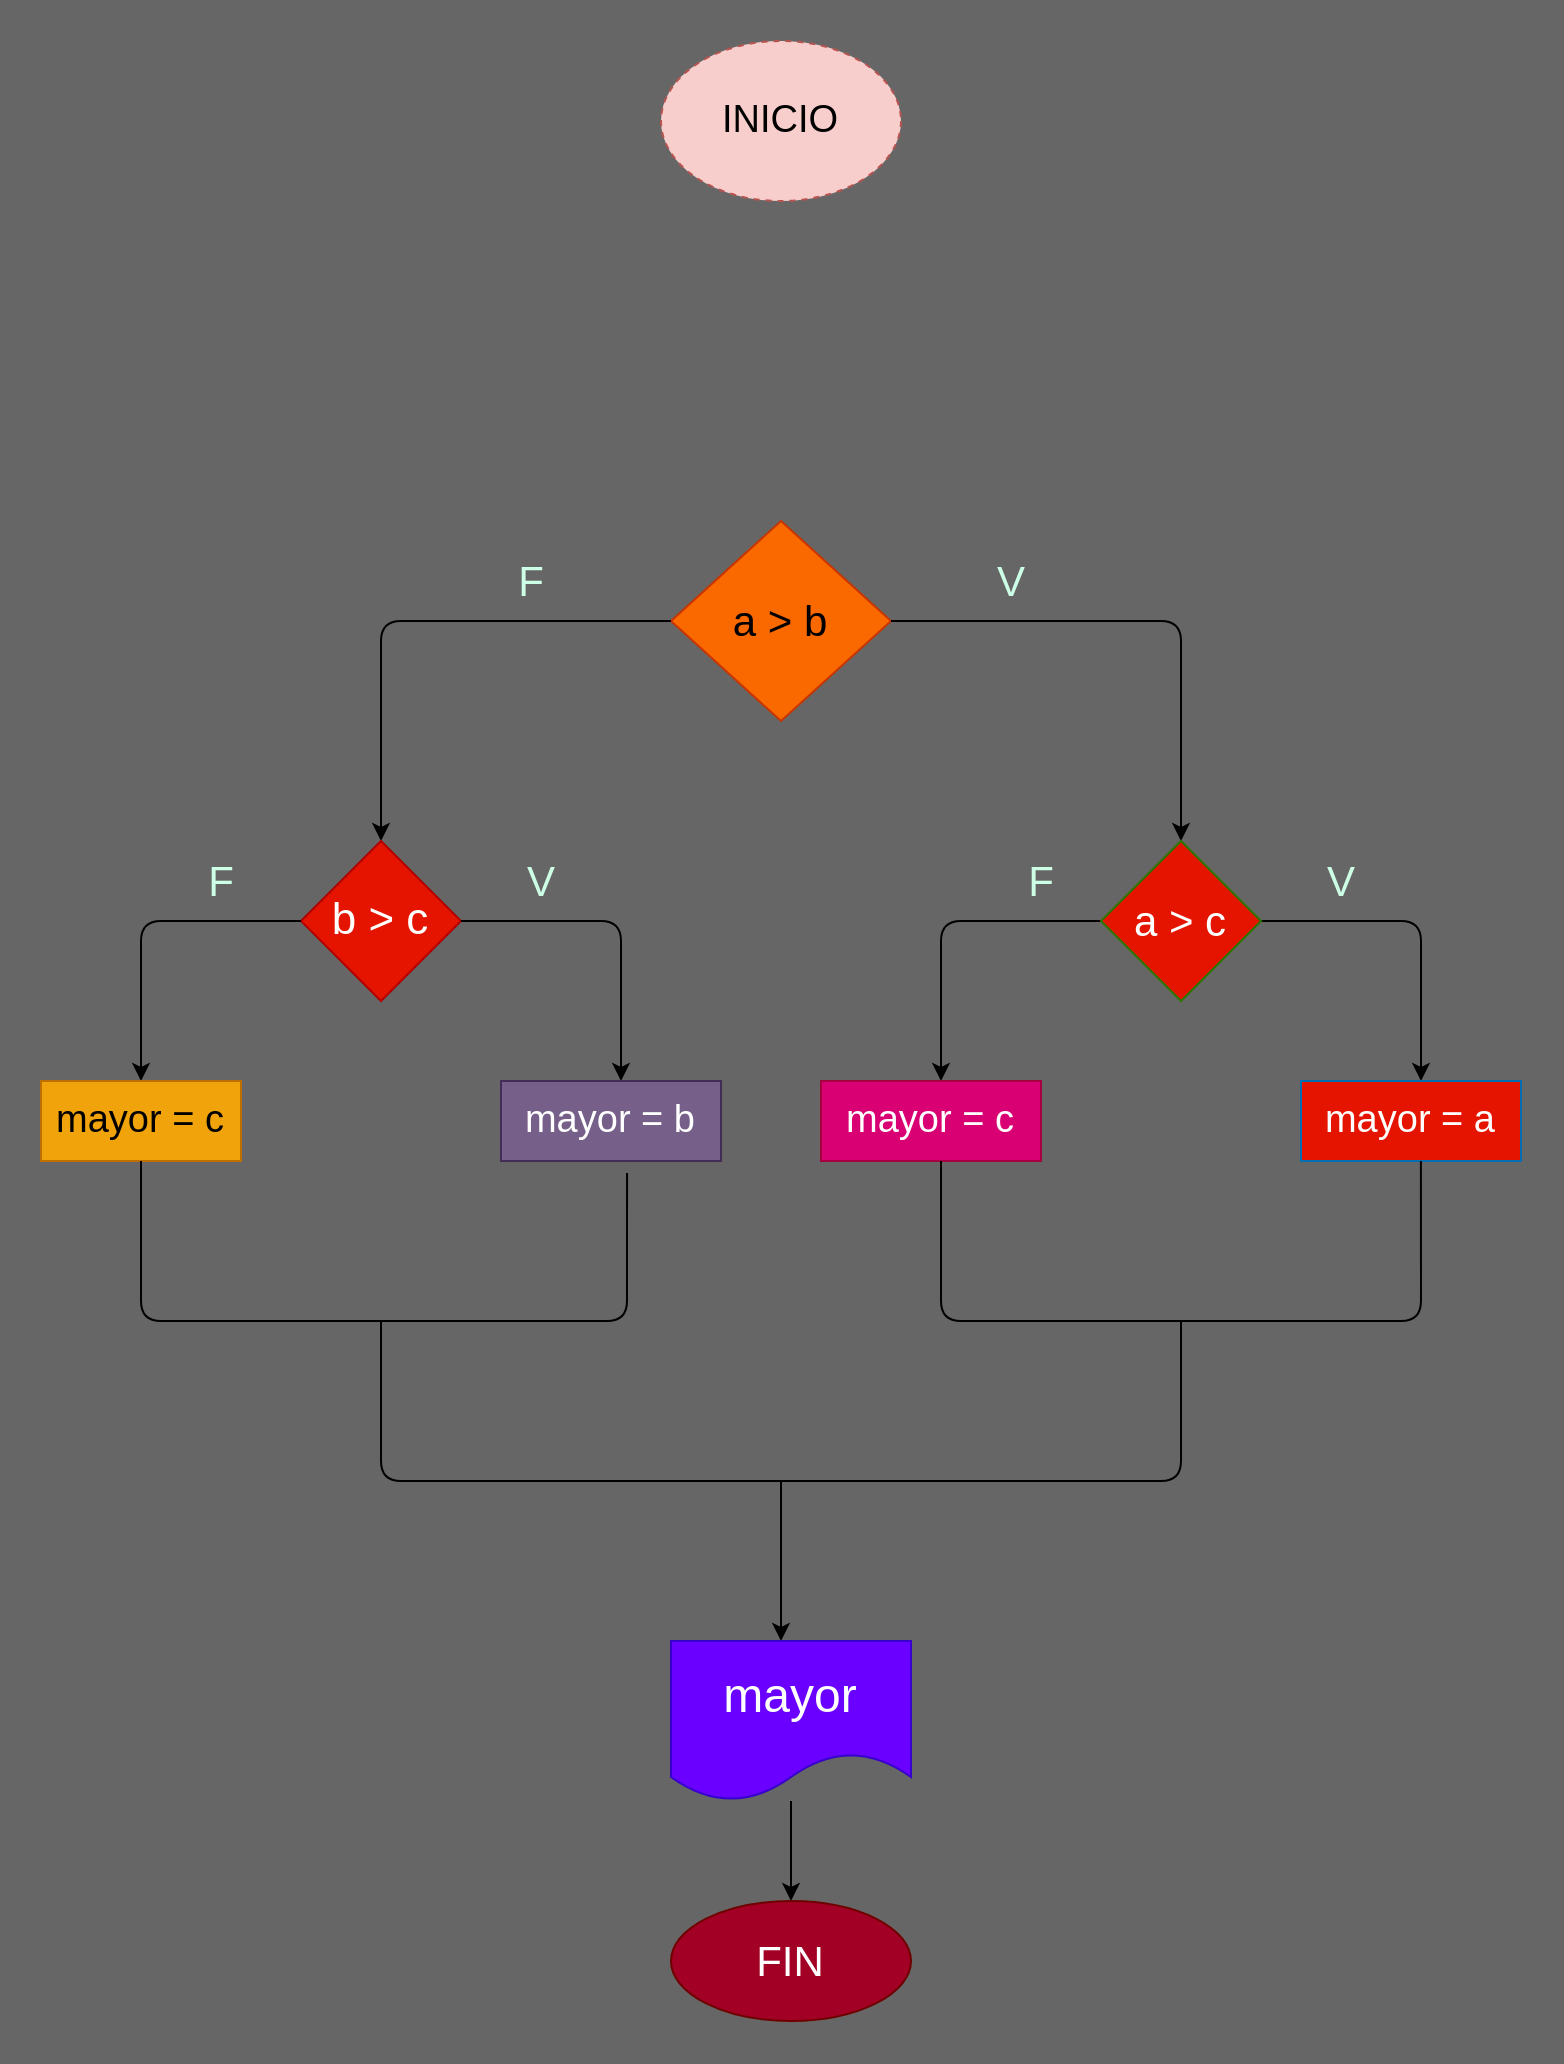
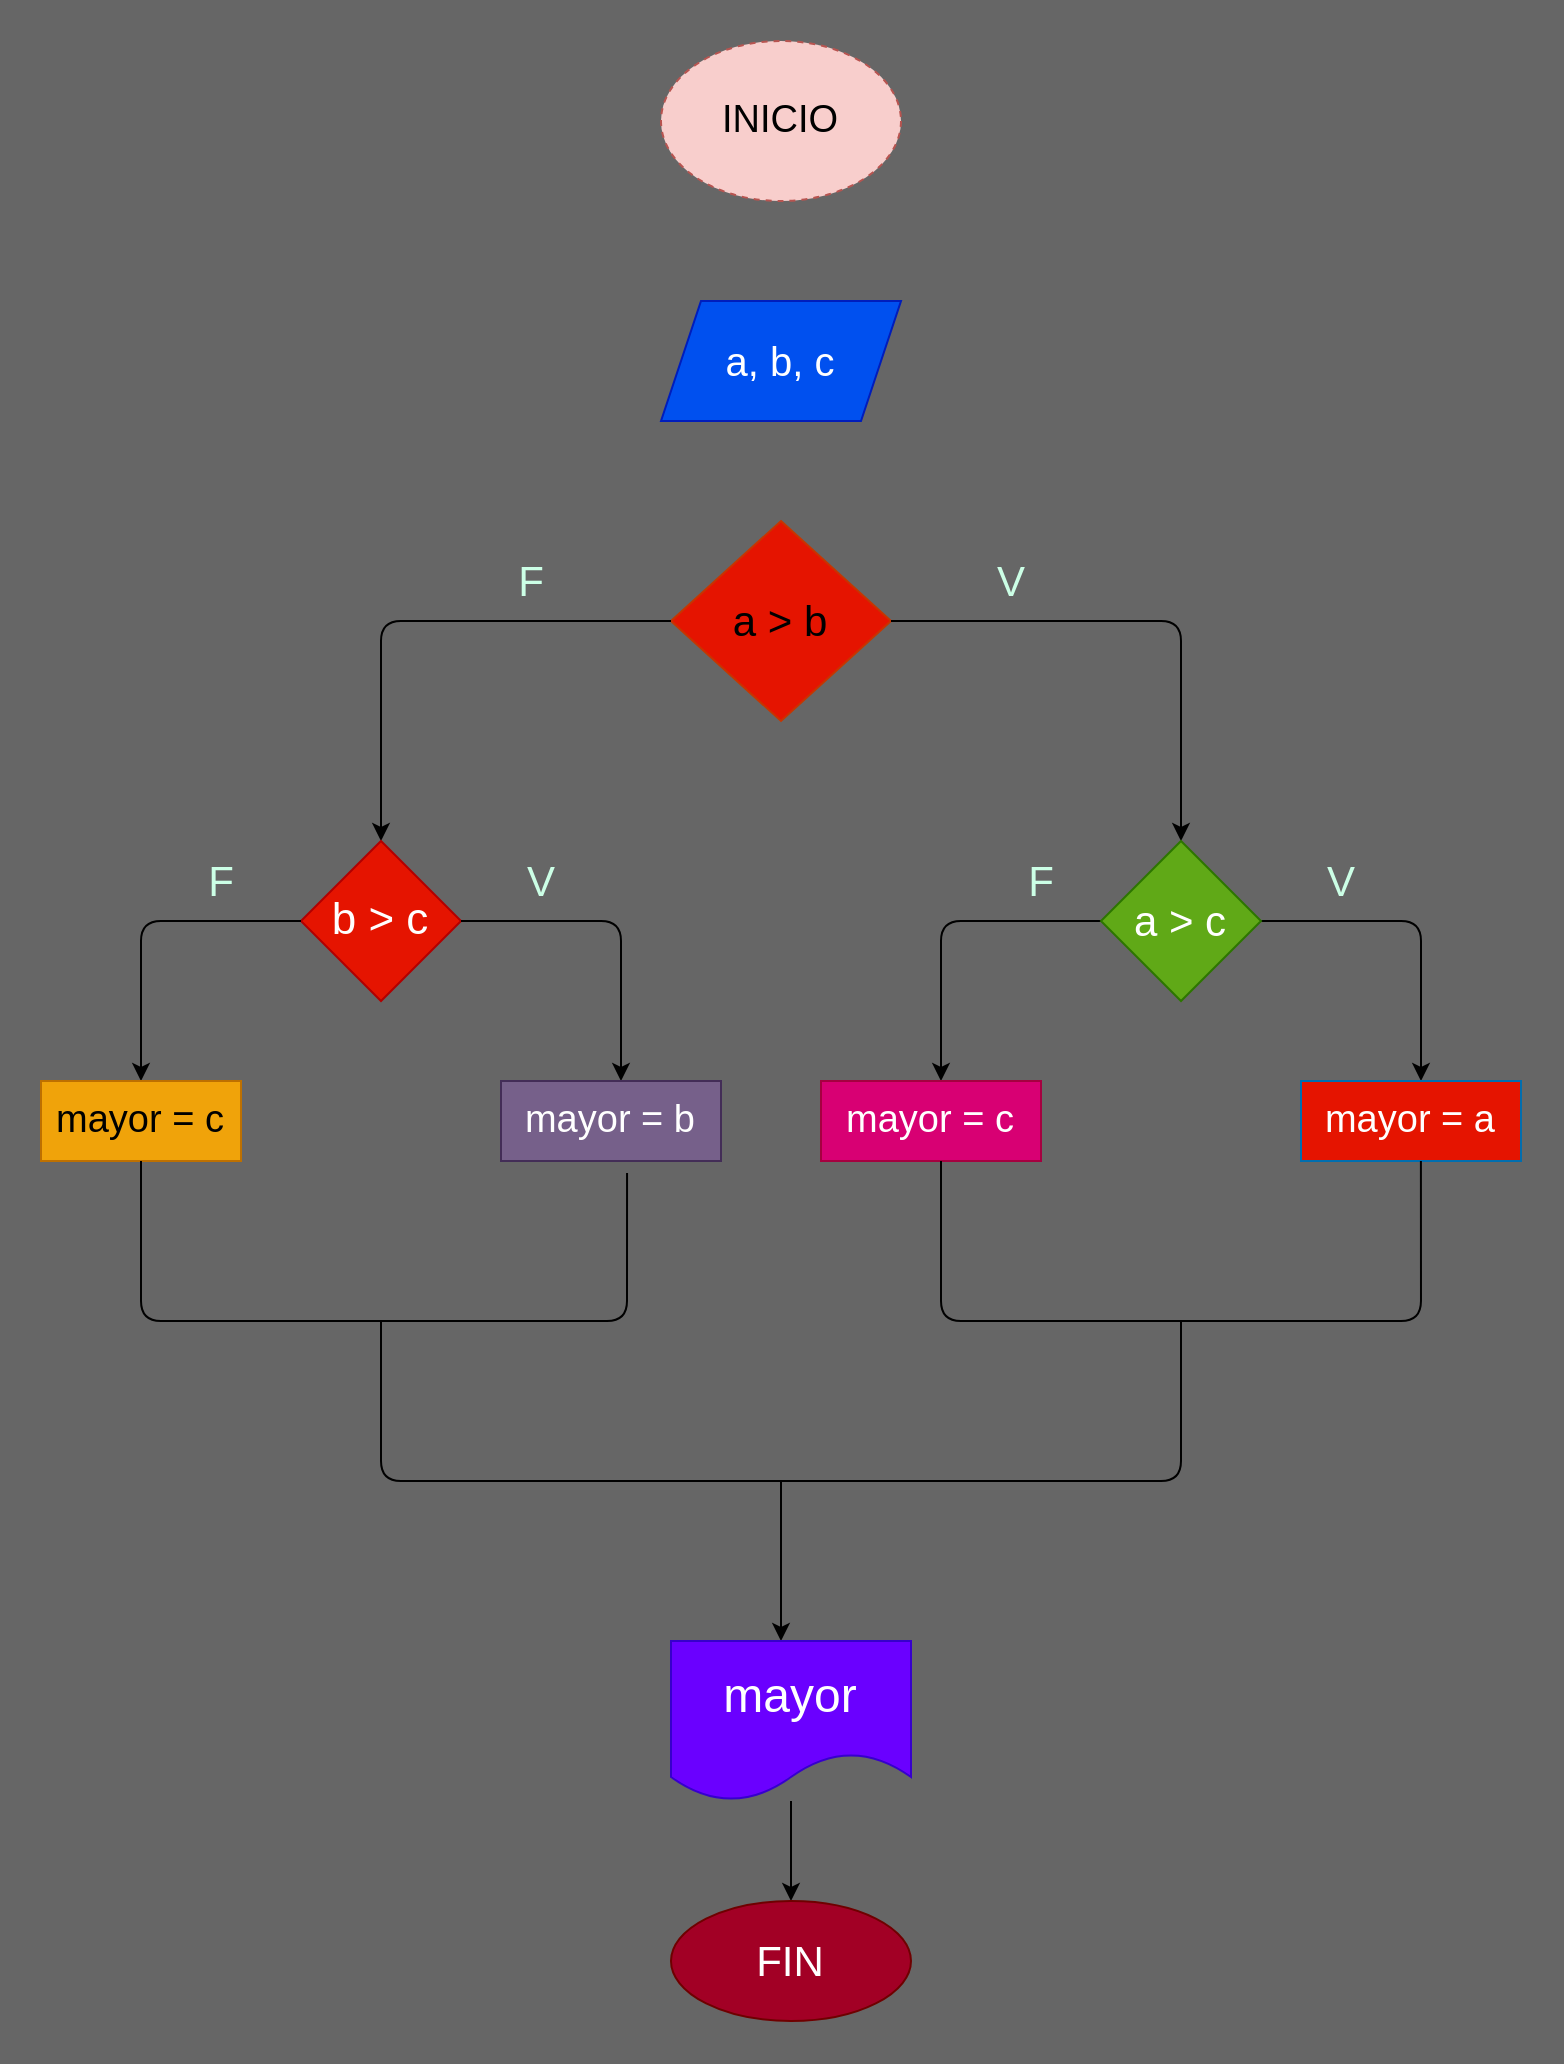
  <mxCell id="0" />
  <mxCell id="1" parent="0" />
  <mxCell id="2" value="&lt;font style=&quot;font-size: 19px&quot;&gt;INICIO&lt;/font&gt;" style="ellipse;whiteSpace=wrap;html=1;fillColor=#f8cecc;strokeColor=#b85450;dashed=1;" vertex="1" parent="1"><mxGeometry x="330" y="20" width="120" height="80" as="geometry" /></mxCell>
- <mxCell id="4" value="&lt;font style=&quot;font-size: 21px&quot;&gt;a &amp;gt; b&lt;/font&gt;" style="rhombus;whiteSpace=wrap;html=1;fillColor=#fa6800;fontColor=#000000;strokeColor=#C73500;" vertex="1" parent="1"><mxGeometry x="335" y="260" width="110" height="100" as="geometry" /></mxCell>
+ <mxCell id="3" value="&lt;font style=&quot;font-size: 20px&quot;&gt;a, b, c&lt;/font&gt;" style="shape=parallelogram;perimeter=parallelogramPerimeter;whiteSpace=wrap;html=1;fixedSize=1;fillColor=#0050ef;fontColor=#ffffff;strokeColor=#001DBC;" vertex="1" parent="1"><mxGeometry x="330" y="150" width="120" height="60" as="geometry" /></mxCell>
+ <mxCell id="4" value="&lt;font style=&quot;font-size: 21px&quot;&gt;a &amp;gt; b&lt;/font&gt;" style="rhombus;whiteSpace=wrap;html=1;fillColor=#e51400;fontColor=#000000;strokeColor=#C73500;" vertex="1" parent="1"><mxGeometry x="335" y="260" width="110" height="100" as="geometry" /></mxCell>
  <mxCell id="5" value="" style="endArrow=classic;html=1;entryX=0.5;entryY=0;entryDx=0;entryDy=0;" edge="1" parent="1" target="12"><mxGeometry width="50" height="50" relative="1" as="geometry"><mxPoint x="445" y="310" as="sourcePoint" /><mxPoint x="550" y="420" as="targetPoint" /><Array as="points"><mxPoint x="590" y="310" /></Array></mxGeometry></mxCell>
  <mxCell id="6" value="" style="endArrow=classic;html=1;entryX=0.5;entryY=0;entryDx=0;entryDy=0;" edge="1" parent="1" target="7"><mxGeometry width="50" height="50" relative="1" as="geometry"><mxPoint x="335" y="310" as="sourcePoint" /><mxPoint x="170" y="410" as="targetPoint" /><Array as="points"><mxPoint x="190" y="310" /></Array></mxGeometry></mxCell>
  <mxCell id="7" value="&lt;font style=&quot;font-size: 22px&quot;&gt;b &amp;gt; c&lt;/font&gt;" style="rhombus;whiteSpace=wrap;html=1;fillColor=#e51400;fontColor=#ffffff;strokeColor=#B20000;" vertex="1" parent="1"><mxGeometry x="150" y="420" width="80" height="80" as="geometry" /></mxCell>
  <mxCell id="8" value="" style="endArrow=classic;html=1;" edge="1" parent="1"><mxGeometry width="50" height="50" relative="1" as="geometry"><mxPoint x="230" y="460" as="sourcePoint" /><mxPoint x="310" y="540" as="targetPoint" /><Array as="points"><mxPoint x="310" y="460" /></Array></mxGeometry></mxCell>
  <mxCell id="9" value="" style="endArrow=classic;html=1;" edge="1" parent="1"><mxGeometry width="50" height="50" relative="1" as="geometry"><mxPoint x="150" y="460" as="sourcePoint" /><mxPoint x="70" y="540" as="targetPoint" /><Array as="points"><mxPoint x="70" y="460" /></Array></mxGeometry></mxCell>
  <mxCell id="10" value="" style="endArrow=classic;html=1;startArrow=none;" edge="1" parent="1" source="12"><mxGeometry width="50" height="50" relative="1" as="geometry"><mxPoint x="590" y="460" as="sourcePoint" /><mxPoint x="710" y="540" as="targetPoint" /><Array as="points"><mxPoint x="710" y="460" /></Array></mxGeometry></mxCell>
  <mxCell id="11" value="" style="endArrow=classic;html=1;" edge="1" parent="1"><mxGeometry width="50" height="50" relative="1" as="geometry"><mxPoint x="550" y="460" as="sourcePoint" /><mxPoint x="470" y="540" as="targetPoint" /><Array as="points"><mxPoint x="470" y="460" /></Array></mxGeometry></mxCell>
- <mxCell id="12" value="&lt;font style=&quot;font-size: 21px&quot;&gt;a &amp;gt; c&lt;/font&gt;" style="rhombus;whiteSpace=wrap;html=1;fillColor=#e51400;strokeColor=#2D7600;fontColor=#ffffff;" vertex="1" parent="1"><mxGeometry x="550" y="420" width="80" height="80" as="geometry" /></mxCell>
+ <mxCell id="12" value="&lt;font style=&quot;font-size: 21px&quot;&gt;a &amp;gt; c&lt;/font&gt;" style="rhombus;whiteSpace=wrap;html=1;fillColor=#60a917;strokeColor=#2D7600;fontColor=#ffffff;" vertex="1" parent="1"><mxGeometry x="550" y="420" width="80" height="80" as="geometry" /></mxCell>
  <mxCell id="13" value="&lt;font style=&quot;font-size: 19px&quot;&gt;mayor = b&lt;/font&gt;" style="rounded=0;whiteSpace=wrap;html=1;fillColor=#76608a;fontColor=#ffffff;strokeColor=#432D57;" vertex="1" parent="1"><mxGeometry x="250" y="540" width="110" height="40" as="geometry" /></mxCell>
  <mxCell id="14" value="&lt;font style=&quot;font-size: 19px&quot;&gt;mayor = c&lt;/font&gt;" style="rounded=0;whiteSpace=wrap;html=1;fillColor=#f0a30a;fontColor=#000000;strokeColor=#BD7000;" vertex="1" parent="1"><mxGeometry x="20" y="540" width="100" height="40" as="geometry" /></mxCell>
  <mxCell id="15" value="&lt;font style=&quot;font-size: 19px&quot;&gt;mayor = c&lt;/font&gt;" style="rounded=0;whiteSpace=wrap;html=1;fillColor=#d80073;fontColor=#ffffff;strokeColor=#A50040;" vertex="1" parent="1"><mxGeometry x="410" y="540" width="110" height="40" as="geometry" /></mxCell>
  <mxCell id="16" value="&lt;font style=&quot;font-size: 19px&quot;&gt;mayor = a&lt;/font&gt;" style="rounded=0;whiteSpace=wrap;html=1;fillColor=#e51400;fontColor=#ffffff;strokeColor=#006EAF;" vertex="1" parent="1"><mxGeometry x="650" y="540" width="110" height="40" as="geometry" /></mxCell>
  <mxCell id="17" value="" style="endArrow=none;html=1;entryX=0.573;entryY=1.15;entryDx=0;entryDy=0;entryPerimeter=0;" edge="1" parent="1" target="13"><mxGeometry width="50" height="50" relative="1" as="geometry"><mxPoint x="70" y="580" as="sourcePoint" /><mxPoint x="120" y="530" as="targetPoint" /><Array as="points"><mxPoint x="70" y="660" /><mxPoint x="190" y="660" /><mxPoint x="313" y="660" /></Array></mxGeometry></mxCell>
  <mxCell id="18" value="" style="endArrow=none;html=1;entryX=0.545;entryY=1;entryDx=0;entryDy=0;entryPerimeter=0;" edge="1" parent="1" target="16"><mxGeometry width="50" height="50" relative="1" as="geometry"><mxPoint x="470" y="580" as="sourcePoint" /><mxPoint x="710" y="590" as="targetPoint" /><Array as="points"><mxPoint x="470" y="660" /><mxPoint x="590" y="660" /><mxPoint x="710" y="660" /></Array></mxGeometry></mxCell>
  <mxCell id="19" value="" style="endArrow=none;html=1;" edge="1" parent="1"><mxGeometry width="50" height="50" relative="1" as="geometry"><mxPoint x="190" y="660" as="sourcePoint" /><mxPoint x="590" y="660" as="targetPoint" /><Array as="points"><mxPoint x="190" y="740" /><mxPoint x="390" y="740" /><mxPoint x="590" y="740" /></Array></mxGeometry></mxCell>
  <mxCell id="20" value="" style="endArrow=classic;html=1;" edge="1" parent="1"><mxGeometry width="50" height="50" relative="1" as="geometry"><mxPoint x="390" y="740" as="sourcePoint" /><mxPoint x="390" y="820" as="targetPoint" /></mxGeometry></mxCell>
  <mxCell id="21" value="" style="edgeStyle=none;html=1;" edge="1" parent="1" source="22"><mxGeometry relative="1" as="geometry"><mxPoint x="395" y="950" as="targetPoint" /></mxGeometry></mxCell>
  <mxCell id="22" value="&lt;font style=&quot;font-size: 24px&quot;&gt;mayor&lt;/font&gt;" style="shape=document;whiteSpace=wrap;html=1;boundedLbl=1;fillColor=#6a00ff;fontColor=#ffffff;strokeColor=#3700CC;" vertex="1" parent="1"><mxGeometry x="335" y="820" width="120" height="80" as="geometry" /></mxCell>
  <mxCell id="23" value="&lt;font style=&quot;font-size: 21px&quot;&gt;FIN&lt;/font&gt;" style="ellipse;whiteSpace=wrap;html=1;fillColor=#a20025;fontColor=#ffffff;strokeColor=#6F0000;" vertex="1" parent="1"><mxGeometry x="335" y="950" width="120" height="60" as="geometry" /></mxCell>
  <mxCell id="24" value="V" style="text;html=1;resizable=0;autosize=1;align=center;verticalAlign=middle;points=[];fillColor=none;strokeColor=none;rounded=0;fontSize=21;fontColor=#CCFFE6;" vertex="1" parent="1"><mxGeometry x="490" y="275" width="30" height="30" as="geometry" /></mxCell>
  <mxCell id="25" value="F" style="text;html=1;resizable=0;autosize=1;align=center;verticalAlign=middle;points=[];fillColor=none;strokeColor=none;rounded=0;fontSize=21;fontColor=#CCFFE6;" vertex="1" parent="1"><mxGeometry x="95" y="425" width="30" height="30" as="geometry" /></mxCell>
  <mxCell id="26" value="V" style="text;html=1;resizable=0;autosize=1;align=center;verticalAlign=middle;points=[];fillColor=none;strokeColor=none;rounded=0;fontSize=21;fontColor=#CCFFE6;" vertex="1" parent="1"><mxGeometry x="255" y="425" width="30" height="30" as="geometry" /></mxCell>
  <mxCell id="27" value="F" style="text;html=1;resizable=0;autosize=1;align=center;verticalAlign=middle;points=[];fillColor=none;strokeColor=none;rounded=0;fontSize=21;fontColor=#CCFFE6;" vertex="1" parent="1"><mxGeometry x="505" y="425" width="30" height="30" as="geometry" /></mxCell>
  <mxCell id="28" value="F" style="text;html=1;resizable=0;autosize=1;align=center;verticalAlign=middle;points=[];fillColor=none;strokeColor=none;rounded=0;fontSize=21;fontColor=#CCFFE6;" vertex="1" parent="1"><mxGeometry x="250" y="275" width="30" height="30" as="geometry" /></mxCell>
  <mxCell id="29" value="V" style="text;html=1;resizable=0;autosize=1;align=center;verticalAlign=middle;points=[];fillColor=none;strokeColor=none;rounded=0;fontSize=21;fontColor=#CCFFE6;" vertex="1" parent="1"><mxGeometry x="655" y="425" width="30" height="30" as="geometry" /></mxCell>
